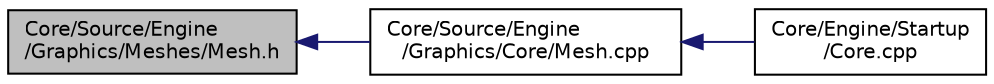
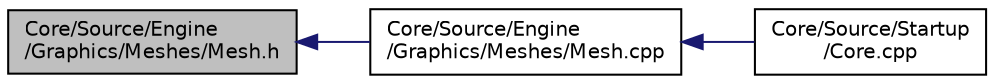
  digraph {
    rankdir=LR
    node [color=black fillcolor=white fontname=Helvetica fontsize=10 shape=record style=filled]
    edge [color=midnightblue dir=back fontname=Helvetica fontsize=10 labelfontname=Helvetica labelfontsize=10 style=solid]
    n1 [fillcolor=grey75 fontcolor=black height=0.2 label="Core/Source/Engine\l/Graphics/Meshes/Mesh.h" width=0.4]
-   n2 [height=0.2 label="Core/Source/Engine\l/Graphics/Core/Mesh.cpp" width=0.4]
-   n3 [height=0.2 label="Core/Engine/Startup\l/Core.cpp" width=0.4]
+   n2 [height=0.2 label="Core/Source/Engine\l/Graphics/Meshes/Mesh.cpp" width=0.4]
+   n3 [height=0.2 label="Core/Source/Startup\l/Core.cpp" width=0.4]
    n1 -> n2
    n2 -> n3
  }
